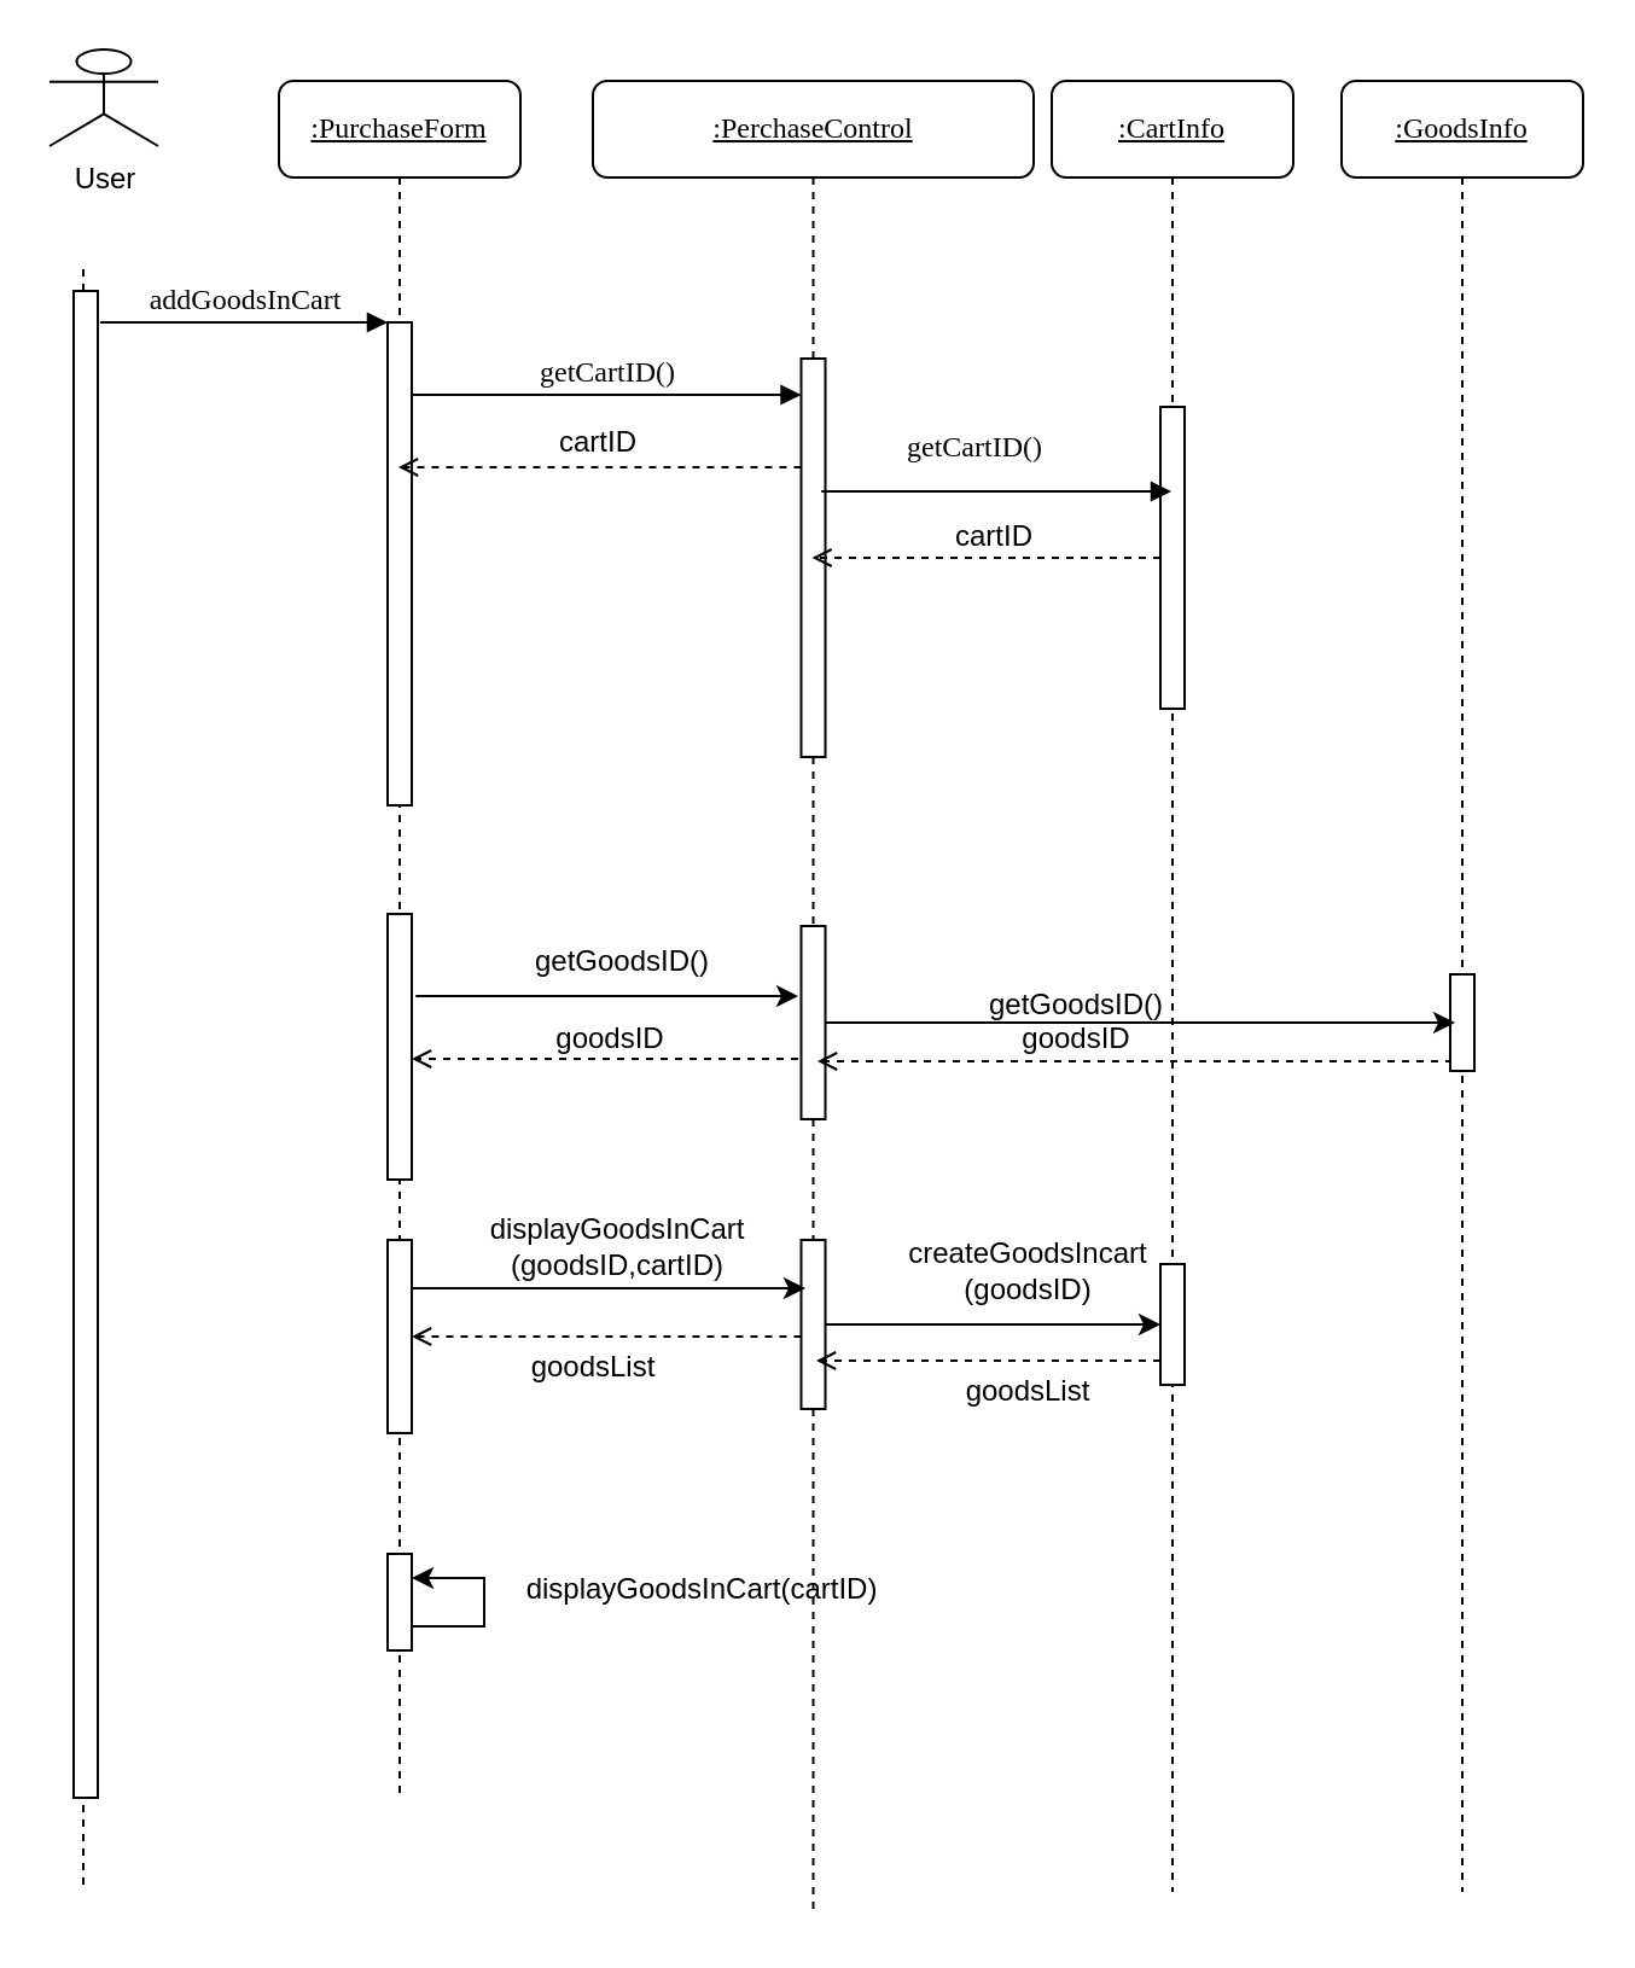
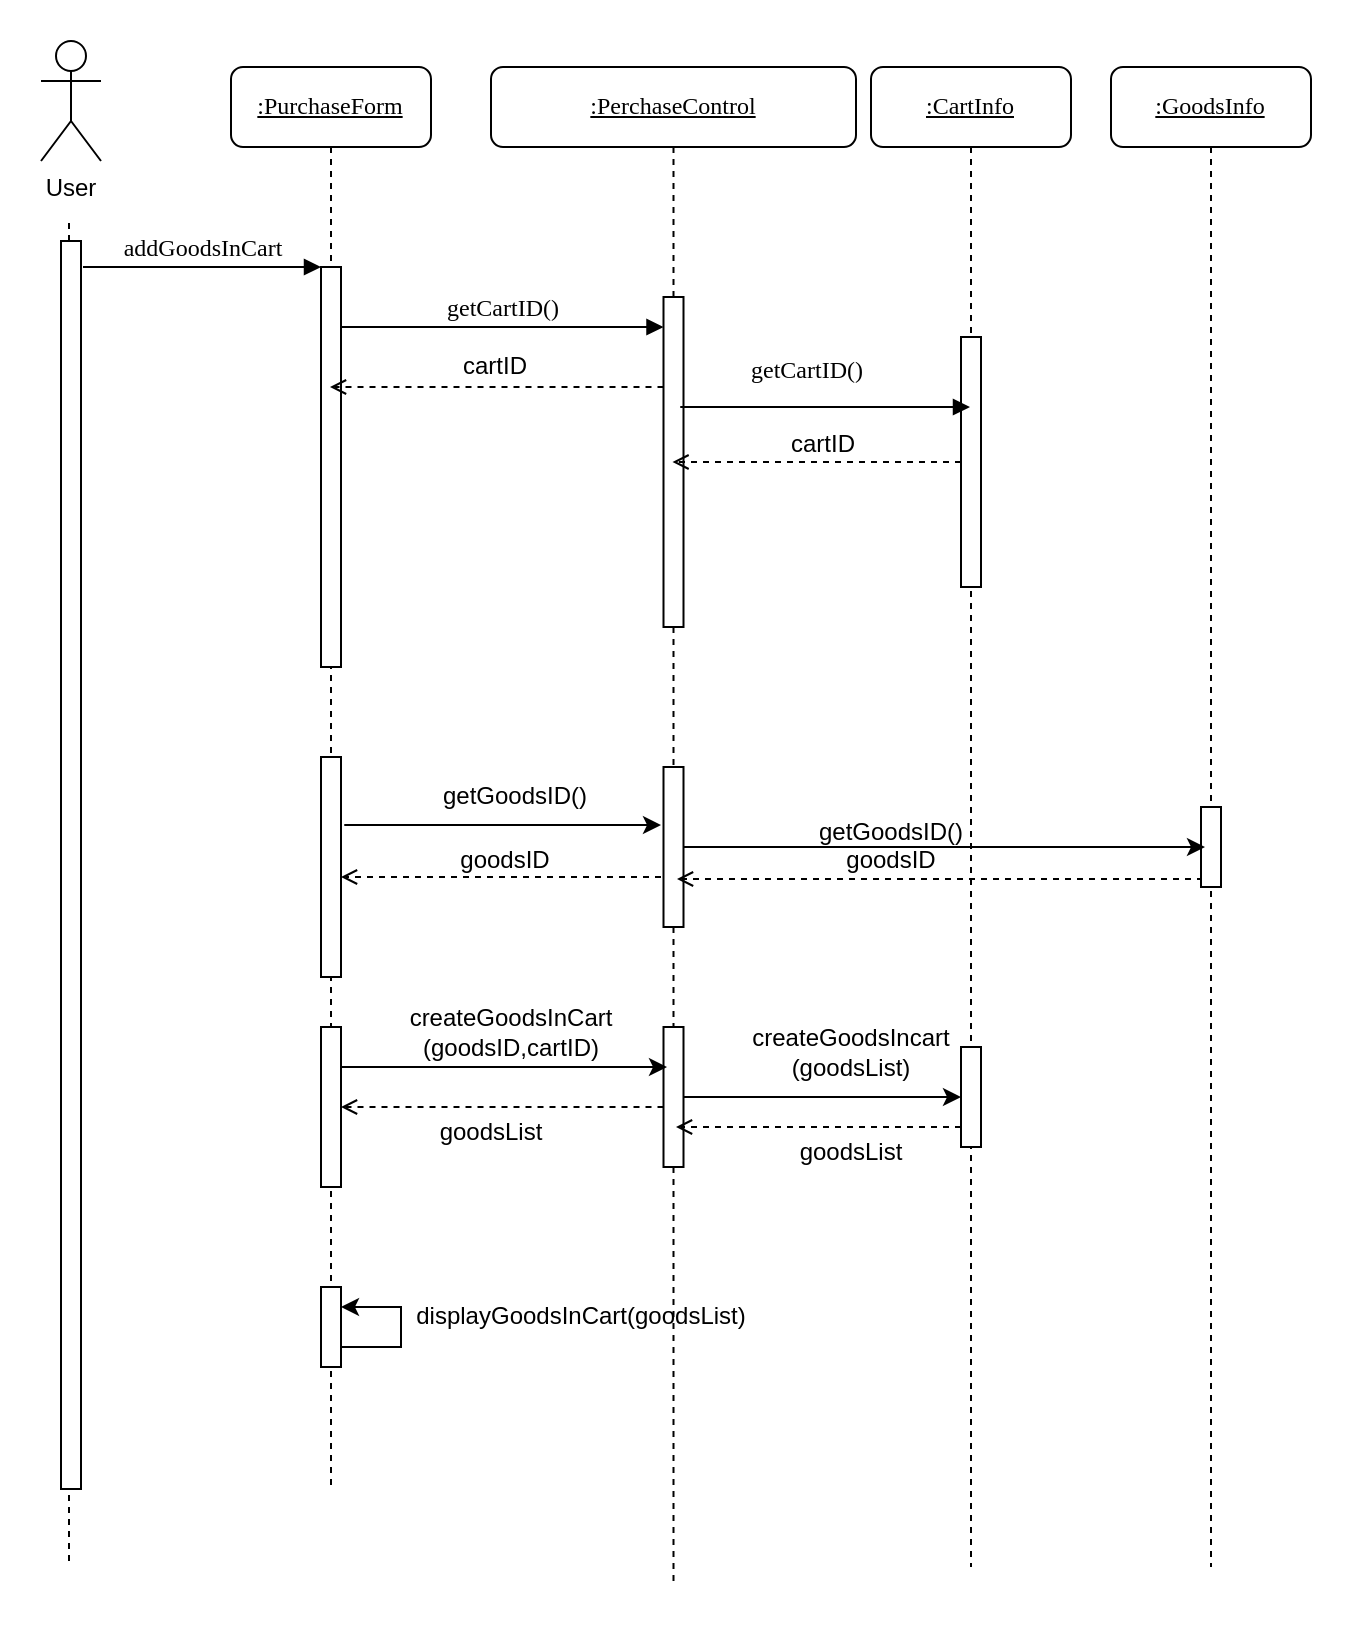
  <mxCell id="0" />
  <mxCell id="1" parent="0" />
  <mxCell id="2" value="&lt;u&gt;:PurchaseForm&lt;/u&gt;" style="shape=umlLifeline;perimeter=lifelinePerimeter;whiteSpace=wrap;html=1;container=1;collapsible=0;recursiveResize=0;outlineConnect=0;rounded=1;shadow=0;comic=0;labelBackgroundColor=none;strokeWidth=1;fontFamily=Verdana;fontSize=12;align=center;" parent="1" vertex="1"><mxGeometry x="115" y="33" width="100" height="712" as="geometry" /></mxCell>
  <mxCell id="3" value="" style="html=1;points=[];perimeter=orthogonalPerimeter;rounded=0;shadow=0;comic=0;labelBackgroundColor=none;strokeWidth=1;fontFamily=Verdana;fontSize=12;align=center;" parent="2" vertex="1"><mxGeometry x="45" y="100" width="10" height="200" as="geometry" /></mxCell>
  <mxCell id="4" value="" style="html=1;points=[[0,0,0,0,5],[0,1,0,0,-5],[1,0,0,0,5],[1,1,0,0,-5]];perimeter=orthogonalPerimeter;outlineConnect=0;targetShapes=umlLifeline;portConstraint=eastwest;newEdgeStyle={&quot;curved&quot;:0,&quot;rounded&quot;:0};" vertex="1" parent="2"><mxGeometry x="45" y="480" width="10" height="80" as="geometry" /></mxCell>
  <mxCell id="5" value="" style="html=1;points=[[0,0,0,0,5],[0,1,0,0,-5],[1,0,0,0,5],[1,1,0,0,-5]];perimeter=orthogonalPerimeter;outlineConnect=0;targetShapes=umlLifeline;portConstraint=eastwest;newEdgeStyle={&quot;curved&quot;:0,&quot;rounded&quot;:0};" vertex="1" parent="2"><mxGeometry x="45" y="610" width="10" height="40" as="geometry" /></mxCell>
  <mxCell id="6" value="" style="endArrow=classic;html=1;rounded=0;" edge="1" parent="2"><mxGeometry width="50" height="50" relative="1" as="geometry"><mxPoint x="55" y="640" as="sourcePoint" /><mxPoint x="55" y="620" as="targetPoint" /><Array as="points"><mxPoint x="85" y="640" /><mxPoint x="85" y="620" /></Array></mxGeometry></mxCell>
  <mxCell id="7" value="&lt;u&gt;:PerchaseControl&lt;/u&gt;" style="shape=umlLifeline;perimeter=lifelinePerimeter;whiteSpace=wrap;html=1;container=1;collapsible=0;recursiveResize=0;outlineConnect=0;rounded=1;shadow=0;comic=0;labelBackgroundColor=none;strokeWidth=1;fontFamily=Verdana;fontSize=12;align=center;" parent="1" vertex="1"><mxGeometry x="245" y="33" width="182.5" height="760" as="geometry" /></mxCell>
  <mxCell id="8" value="" style="html=1;points=[];perimeter=orthogonalPerimeter;rounded=0;shadow=0;comic=0;labelBackgroundColor=none;strokeWidth=1;fontFamily=Verdana;fontSize=12;align=center;" parent="7" vertex="1"><mxGeometry x="86.25" y="115" width="10" height="165" as="geometry" /></mxCell>
  <mxCell id="9" value="cartID" style="text;html=1;align=center;verticalAlign=middle;resizable=0;points=[];autosize=1;strokeColor=none;fillColor=none;" vertex="1" parent="7"><mxGeometry x="136" y="174" width="60" height="30" as="geometry" /></mxCell>
  <mxCell id="10" value="" style="html=1;points=[[0,0,0,0,5],[0,1,0,0,-5],[1,0,0,0,5],[1,1,0,0,-5]];perimeter=orthogonalPerimeter;outlineConnect=0;targetShapes=umlLifeline;portConstraint=eastwest;newEdgeStyle={&quot;curved&quot;:0,&quot;rounded&quot;:0};" vertex="1" parent="7"><mxGeometry x="86.25" y="350" width="10" height="80" as="geometry" /></mxCell>
  <mxCell id="11" value="cartID" style="text;html=1;align=center;verticalAlign=middle;resizable=0;points=[];autosize=1;strokeColor=none;fillColor=none;" vertex="1" parent="7"><mxGeometry x="-28" y="135" width="60" height="30" as="geometry" /></mxCell>
  <mxCell id="12" value="" style="html=1;points=[[0,0,0,0,5],[0,1,0,0,-5],[1,0,0,0,5],[1,1,0,0,-5]];perimeter=orthogonalPerimeter;outlineConnect=0;targetShapes=umlLifeline;portConstraint=eastwest;newEdgeStyle={&quot;curved&quot;:0,&quot;rounded&quot;:0};" vertex="1" parent="7"><mxGeometry x="86.25" y="480" width="10" height="70" as="geometry" /></mxCell>
- <mxCell id="13" value="displayGoodsInCart&lt;br&gt;(goodsID,cartID)" style="text;html=1;align=center;verticalAlign=middle;resizable=0;points=[];autosize=1;strokeColor=none;fillColor=none;" vertex="1" parent="7"><mxGeometry x="-50" y="463" width="120" height="40" as="geometry" /></mxCell>
+ <mxCell id="13" value="createGoodsInCart&lt;br&gt;(goodsID,cartID)" style="text;html=1;align=center;verticalAlign=middle;resizable=0;points=[];autosize=1;strokeColor=none;fillColor=none;" vertex="1" parent="7"><mxGeometry x="-50" y="463" width="120" height="40" as="geometry" /></mxCell>
  <mxCell id="14" value="getCartID()" style="html=1;verticalAlign=bottom;endArrow=block;entryX=0;entryY=0;labelBackgroundColor=none;fontFamily=Verdana;fontSize=12;edgeStyle=elbowEdgeStyle;elbow=vertical;" parent="7" edge="1"><mxGeometry relative="1" as="geometry"><mxPoint x="-75" y="130" as="sourcePoint" /><mxPoint x="86.25" y="130.0" as="targetPoint" /></mxGeometry></mxCell>
- <mxCell id="15" value="displayGoodsInCart(cartID)" style="text;html=1;align=center;verticalAlign=middle;resizable=0;points=[];autosize=1;strokeColor=none;fillColor=none;" vertex="1" parent="7"><mxGeometry x="-50" y="610" width="190" height="30" as="geometry" /></mxCell>
+ <mxCell id="15" value="displayGoodsInCart(goodsList)" style="text;html=1;align=center;verticalAlign=middle;resizable=0;points=[];autosize=1;strokeColor=none;fillColor=none;" vertex="1" parent="7"><mxGeometry x="-50" y="610" width="190" height="30" as="geometry" /></mxCell>
  <mxCell id="16" value="getGoodsID()" style="text;html=1;align=center;verticalAlign=middle;resizable=0;points=[];autosize=1;strokeColor=none;fillColor=none;" vertex="1" parent="7"><mxGeometry x="-38" y="350" width="100" height="30" as="geometry" /></mxCell>
  <mxCell id="17" value="" style="endArrow=classic;html=1;rounded=0;" edge="1" parent="7"><mxGeometry width="50" height="50" relative="1" as="geometry"><mxPoint x="-73.37" y="379" as="sourcePoint" /><mxPoint x="85" y="379" as="targetPoint" /></mxGeometry></mxCell>
  <mxCell id="18" value="" style="endArrow=open;html=1;rounded=0;dashed=1;endFill=0;" edge="1" parent="7" target="34"><mxGeometry width="50" height="50" relative="1" as="geometry"><mxPoint x="85" y="405" as="sourcePoint" /><mxPoint x="142" y="355" as="targetPoint" /></mxGeometry></mxCell>
  <mxCell id="19" value="goodsID" style="text;html=1;align=center;verticalAlign=middle;resizable=0;points=[];autosize=1;strokeColor=none;fillColor=none;" vertex="1" parent="7"><mxGeometry x="-28" y="382" width="70" height="30" as="geometry" /></mxCell>
  <mxCell id="20" value="&lt;u&gt;:CartInfo&lt;/u&gt;" style="shape=umlLifeline;perimeter=lifelinePerimeter;whiteSpace=wrap;html=1;container=1;collapsible=0;recursiveResize=0;outlineConnect=0;rounded=1;shadow=0;comic=0;labelBackgroundColor=none;strokeWidth=1;fontFamily=Verdana;fontSize=12;align=center;" parent="1" vertex="1"><mxGeometry x="435" y="33" width="100" height="750" as="geometry" /></mxCell>
  <mxCell id="21" value="" style="html=1;points=[];perimeter=orthogonalPerimeter;rounded=0;shadow=0;comic=0;labelBackgroundColor=none;strokeWidth=1;fontFamily=Verdana;fontSize=12;align=center;" parent="20" vertex="1"><mxGeometry x="45" y="135" width="10" height="125" as="geometry" /></mxCell>
  <mxCell id="22" value="getGoodsID()" style="text;html=1;align=center;verticalAlign=middle;resizable=0;points=[];autosize=1;strokeColor=none;fillColor=none;" vertex="1" parent="20"><mxGeometry x="-40" y="368" width="100" height="30" as="geometry" /></mxCell>
  <mxCell id="23" value="goodsID" style="text;html=1;align=center;verticalAlign=middle;resizable=0;points=[];autosize=1;strokeColor=none;fillColor=none;" vertex="1" parent="20"><mxGeometry x="-25" y="382" width="70" height="30" as="geometry" /></mxCell>
  <mxCell id="24" value="" style="html=1;points=[[0,0,0,0,5],[0,1,0,0,-5],[1,0,0,0,5],[1,1,0,0,-5]];perimeter=orthogonalPerimeter;outlineConnect=0;targetShapes=umlLifeline;portConstraint=eastwest;newEdgeStyle={&quot;curved&quot;:0,&quot;rounded&quot;:0};" vertex="1" parent="20"><mxGeometry x="45" y="490" width="10" height="50" as="geometry" /></mxCell>
  <mxCell id="25" value="" style="endArrow=open;html=1;rounded=0;dashed=1;endFill=0;" edge="1" parent="20"><mxGeometry width="50" height="50" relative="1" as="geometry"><mxPoint x="166" y="406" as="sourcePoint" /><mxPoint x="-97" y="406" as="targetPoint" /></mxGeometry></mxCell>
  <mxCell id="26" value="&lt;u&gt;:GoodsInfo&lt;/u&gt;" style="shape=umlLifeline;perimeter=lifelinePerimeter;whiteSpace=wrap;html=1;container=1;collapsible=0;recursiveResize=0;outlineConnect=0;rounded=1;shadow=0;comic=0;labelBackgroundColor=none;strokeWidth=1;fontFamily=Verdana;fontSize=12;align=center;" parent="1" vertex="1"><mxGeometry x="555" y="33" width="100" height="750" as="geometry" /></mxCell>
  <mxCell id="27" value="" style="html=1;points=[];perimeter=orthogonalPerimeter;rounded=0;shadow=0;comic=0;labelBackgroundColor=none;strokeWidth=1;fontFamily=Verdana;fontSize=12;align=center;" parent="26" vertex="1"><mxGeometry x="45" y="370" width="10" height="40" as="geometry" /></mxCell>
  <mxCell id="28" value="getCartID()" style="html=1;verticalAlign=bottom;endArrow=block;labelBackgroundColor=none;fontFamily=Verdana;fontSize=12;edgeStyle=elbowEdgeStyle;elbow=vertical;" parent="1" target="20" edge="1"><mxGeometry x="0.091" y="10" relative="1" as="geometry"><mxPoint x="365" y="203" as="sourcePoint" /><Array as="points"><mxPoint x="335" y="203" /><mxPoint x="325" y="202.5" /></Array><mxPoint x="455" y="203" as="targetPoint" /><mxPoint y="1" as="offset" /></mxGeometry></mxCell>
  <mxCell id="29" value="addGoodsInCart" style="html=1;verticalAlign=bottom;endArrow=block;entryX=0;entryY=0;labelBackgroundColor=none;fontFamily=Verdana;fontSize=12;edgeStyle=elbowEdgeStyle;elbow=vertical;" parent="1" target="3" edge="1"><mxGeometry relative="1" as="geometry"><mxPoint x="41" y="133" as="sourcePoint" /></mxGeometry></mxCell>
  <mxCell id="30" value="" style="edgeStyle=orthogonalEdgeStyle;rounded=0;orthogonalLoop=1;jettySize=auto;html=1;dashed=1;endArrow=open;endFill=0;" edge="1" parent="1" source="21" target="7"><mxGeometry relative="1" as="geometry"><Array as="points"><mxPoint x="405" y="258" /><mxPoint x="405" y="258" /></Array></mxGeometry></mxCell>
  <mxCell id="31" style="edgeStyle=orthogonalEdgeStyle;rounded=0;orthogonalLoop=1;jettySize=auto;html=1;dashed=1;endArrow=open;endFill=0;" edge="1" parent="1" source="8" target="2"><mxGeometry relative="1" as="geometry"><Array as="points"><mxPoint x="275" y="193" /><mxPoint x="275" y="193" /></Array></mxGeometry></mxCell>
  <mxCell id="32" style="edgeStyle=orthogonalEdgeStyle;rounded=0;orthogonalLoop=1;jettySize=auto;html=1;curved=0;entryX=0.2;entryY=0.5;entryDx=0;entryDy=0;entryPerimeter=0;" edge="1" parent="1" source="10" target="27"><mxGeometry relative="1" as="geometry" /></mxCell>
  <mxCell id="33" value="" style="endArrow=classic;html=1;rounded=0;" edge="1" parent="1" target="34"><mxGeometry width="50" height="50" relative="1" as="geometry"><mxPoint x="170" y="423" as="sourcePoint" /><mxPoint x="328" y="423" as="targetPoint" /></mxGeometry></mxCell>
  <mxCell id="34" value="" style="html=1;points=[[0,0,0,0,5],[0,1,0,0,-5],[1,0,0,0,5],[1,1,0,0,-5]];perimeter=orthogonalPerimeter;outlineConnect=0;targetShapes=umlLifeline;portConstraint=eastwest;newEdgeStyle={&quot;curved&quot;:0,&quot;rounded&quot;:0};" vertex="1" parent="1"><mxGeometry x="160" y="378" width="10" height="110" as="geometry" /></mxCell>
  <mxCell id="35" value="" style="endArrow=classic;html=1;rounded=0;" edge="1" parent="1"><mxGeometry width="50" height="50" relative="1" as="geometry"><mxPoint x="170" y="533" as="sourcePoint" /><mxPoint x="333" y="533" as="targetPoint" /></mxGeometry></mxCell>
  <mxCell id="36" value="" style="edgeStyle=orthogonalEdgeStyle;rounded=0;orthogonalLoop=1;jettySize=auto;html=1;curved=0;" edge="1" parent="1" source="12" target="24"><mxGeometry relative="1" as="geometry" /></mxCell>
- <mxCell id="37" value="createGoodsIncart&lt;br&gt;(goodsID)" style="text;html=1;align=center;verticalAlign=middle;resizable=0;points=[];autosize=1;strokeColor=none;fillColor=none;" vertex="1" parent="1"><mxGeometry x="365" y="506" width="120" height="40" as="geometry" /></mxCell>
+ <mxCell id="37" value="createGoodsIncart&lt;br&gt;(goodsList)" style="text;html=1;align=center;verticalAlign=middle;resizable=0;points=[];autosize=1;strokeColor=none;fillColor=none;" vertex="1" parent="1"><mxGeometry x="365" y="506" width="120" height="40" as="geometry" /></mxCell>
  <mxCell id="38" value="" style="endArrow=open;html=1;rounded=0;entryX=1;entryY=1;entryDx=0;entryDy=-5;entryPerimeter=0;dashed=1;endFill=0;" edge="1" parent="1" source="24"><mxGeometry width="50" height="50" relative="1" as="geometry"><mxPoint x="476" y="568" as="sourcePoint" /><mxPoint x="337.5" y="563" as="targetPoint" /></mxGeometry></mxCell>
  <mxCell id="39" value="goodsList" style="text;html=1;align=center;verticalAlign=middle;resizable=0;points=[];autosize=1;strokeColor=none;fillColor=none;" vertex="1" parent="1"><mxGeometry x="390" y="561" width="70" height="30" as="geometry" /></mxCell>
  <mxCell id="40" value="" style="edgeStyle=orthogonalEdgeStyle;rounded=0;orthogonalLoop=1;jettySize=auto;html=1;curved=0;dashed=1;endArrow=open;endFill=0;" edge="1" parent="1" source="12" target="4"><mxGeometry relative="1" as="geometry"><Array as="points"><mxPoint x="285" y="553" /><mxPoint x="285" y="553" /></Array></mxGeometry></mxCell>
  <mxCell id="41" value="goodsList" style="text;html=1;align=center;verticalAlign=middle;resizable=0;points=[];autosize=1;strokeColor=none;fillColor=none;" vertex="1" parent="1"><mxGeometry x="210" y="551" width="70" height="30" as="geometry" /></mxCell>
- <mxCell id="42" value="User" style="shape=umlActor;verticalLabelPosition=bottom;verticalAlign=top;html=1;" vertex="1" parent="1"><mxGeometry x="20" y="20" width="45" height="40" as="geometry" /></mxCell>
+ <mxCell id="42" value="User" style="shape=umlActor;verticalLabelPosition=bottom;verticalAlign=top;html=1;" vertex="1" parent="1"><mxGeometry x="20" y="20" width="30" height="60" as="geometry" /></mxCell>
  <mxCell id="43" value="" style="endArrow=none;dashed=1;html=1;rounded=0;" edge="1" parent="1"><mxGeometry width="50" height="50" relative="1" as="geometry"><mxPoint x="34" y="780" as="sourcePoint" /><mxPoint x="34" y="108" as="targetPoint" /></mxGeometry></mxCell>
  <mxCell id="44" value="" style="html=1;points=[[0,0,0,0,5],[0,1,0,0,-5],[1,0,0,0,5],[1,1,0,0,-5]];perimeter=orthogonalPerimeter;outlineConnect=0;targetShapes=umlLifeline;portConstraint=eastwest;newEdgeStyle={&quot;curved&quot;:0,&quot;rounded&quot;:0};" vertex="1" parent="1"><mxGeometry x="30" y="120" width="10" height="624" as="geometry" /></mxCell>
